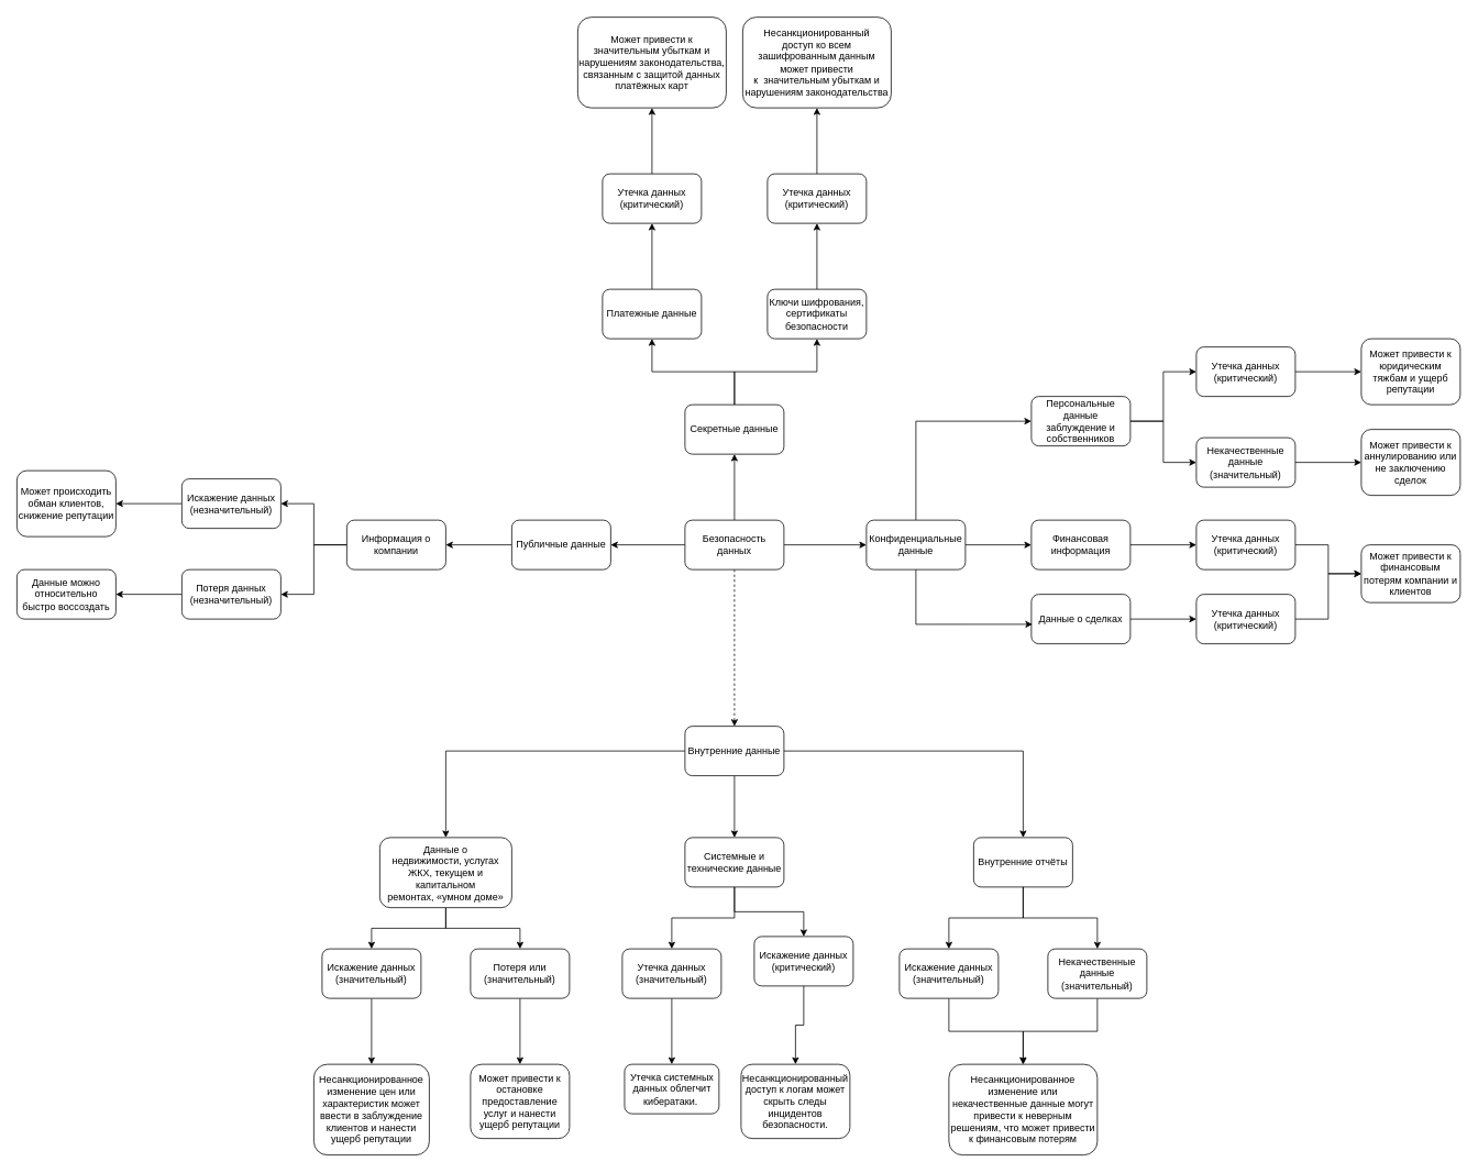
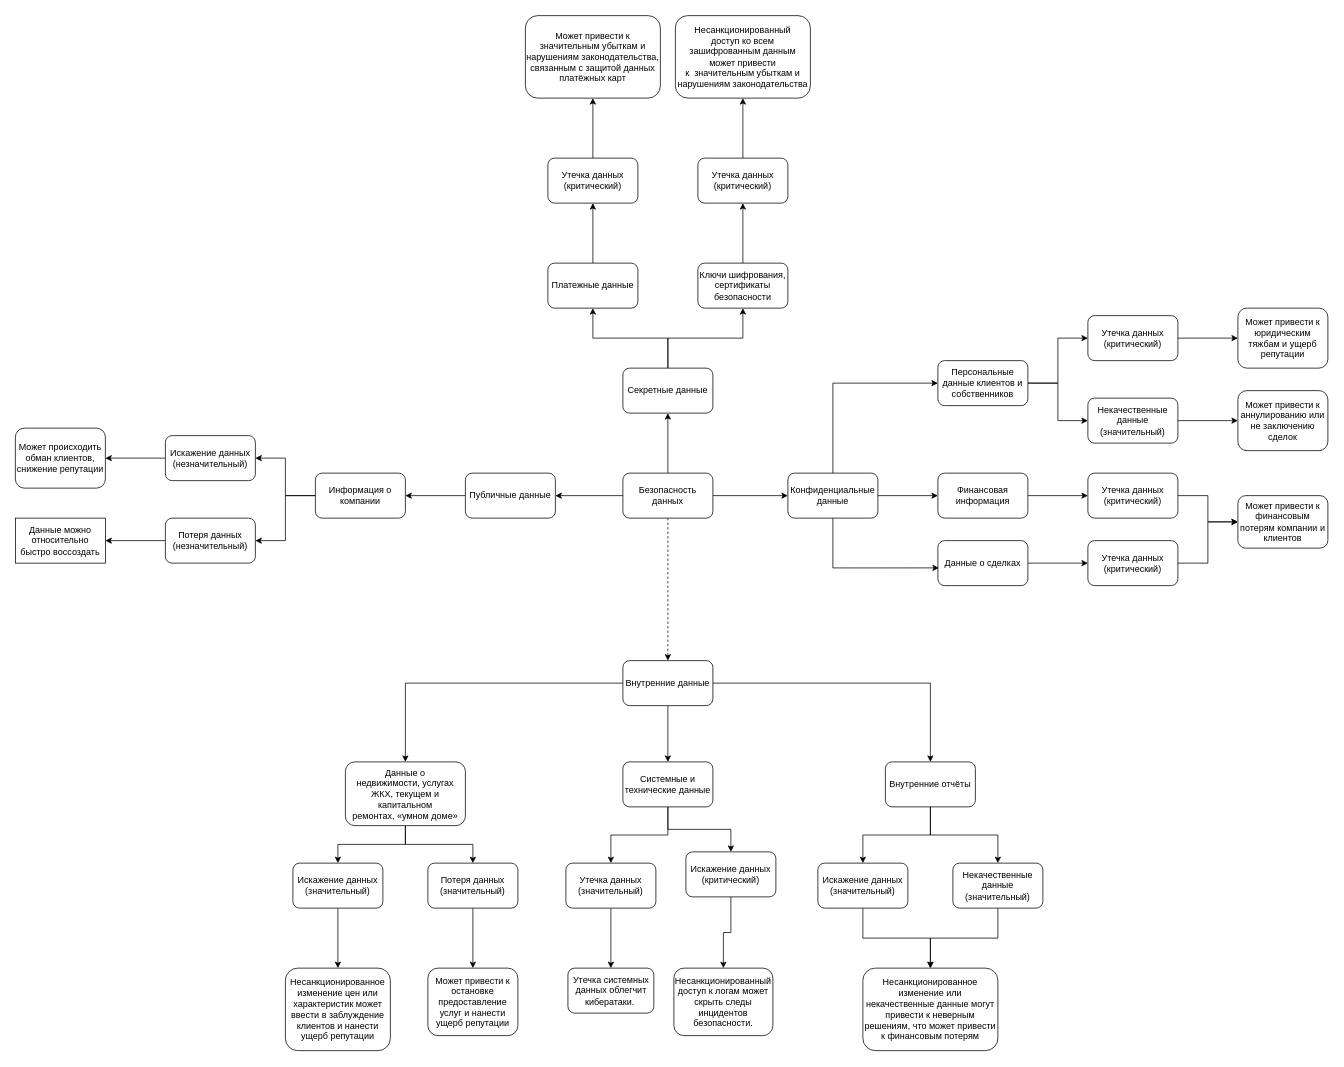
  <mxCell id="0" />
  <mxCell id="1" parent="0" />
  <mxCell id="2" value="" style="edgeStyle=orthogonalEdgeStyle;rounded=0;orthogonalLoop=1;jettySize=auto;html=1;" parent="1" source="6" target="8" edge="1"><mxGeometry relative="1" as="geometry" /></mxCell>
  <mxCell id="3" value="" style="edgeStyle=orthogonalEdgeStyle;rounded=0;orthogonalLoop=1;jettySize=auto;html=1;dashed=1;" parent="1" source="6" target="12" edge="1"><mxGeometry relative="1" as="geometry" /></mxCell>
  <mxCell id="4" value="" style="edgeStyle=orthogonalEdgeStyle;rounded=0;orthogonalLoop=1;jettySize=auto;html=1;" parent="1" source="6" target="15" edge="1"><mxGeometry relative="1" as="geometry" /></mxCell>
  <mxCell id="5" value="" style="edgeStyle=orthogonalEdgeStyle;rounded=0;orthogonalLoop=1;jettySize=auto;html=1;" parent="1" source="6" target="18" edge="1"><mxGeometry relative="1" as="geometry" /></mxCell>
  <mxCell id="6" value="Безопасность данных" style="rounded=1;whiteSpace=wrap;html=1;" parent="1" vertex="1"><mxGeometry x="830" y="630" width="120" height="60" as="geometry" /></mxCell>
  <mxCell id="7" value="" style="edgeStyle=orthogonalEdgeStyle;rounded=0;orthogonalLoop=1;jettySize=auto;html=1;" parent="1" source="8" target="21" edge="1"><mxGeometry relative="1" as="geometry" /></mxCell>
  <mxCell id="8" value="Публичные данные" style="rounded=1;whiteSpace=wrap;html=1;" parent="1" vertex="1"><mxGeometry x="620" y="630" width="120" height="60" as="geometry" /></mxCell>
  <mxCell id="9" value="" style="edgeStyle=orthogonalEdgeStyle;rounded=0;orthogonalLoop=1;jettySize=auto;html=1;" parent="1" source="12" target="30" edge="1"><mxGeometry relative="1" as="geometry" /></mxCell>
  <mxCell id="10" value="" style="edgeStyle=orthogonalEdgeStyle;rounded=0;orthogonalLoop=1;jettySize=auto;html=1;" parent="1" source="12" target="32" edge="1"><mxGeometry relative="1" as="geometry" /></mxCell>
  <mxCell id="11" value="" style="edgeStyle=orthogonalEdgeStyle;rounded=0;orthogonalLoop=1;jettySize=auto;html=1;" parent="1" source="12" target="33" edge="1"><mxGeometry relative="1" as="geometry" /></mxCell>
  <mxCell id="12" value="Внутренние данные" style="rounded=1;whiteSpace=wrap;html=1;" parent="1" vertex="1"><mxGeometry x="830" y="880" width="120" height="60" as="geometry" /></mxCell>
  <mxCell id="13" value="" style="edgeStyle=orthogonalEdgeStyle;rounded=0;orthogonalLoop=1;jettySize=auto;html=1;exitX=0.5;exitY=0;exitDx=0;exitDy=0;entryX=0;entryY=0.5;entryDx=0;entryDy=0;" parent="1" source="15" target="53" edge="1"><mxGeometry relative="1" as="geometry"><Array as="points"><mxPoint x="1110" y="510" /></Array></mxGeometry></mxCell>
  <mxCell id="14" value="" style="edgeStyle=orthogonalEdgeStyle;rounded=0;orthogonalLoop=1;jettySize=auto;html=1;exitX=1;exitY=0.5;exitDx=0;exitDy=0;" parent="1" source="15" target="55" edge="1"><mxGeometry relative="1" as="geometry" /></mxCell>
  <mxCell id="15" value="Конфиденциальные данные" style="rounded=1;whiteSpace=wrap;html=1;" parent="1" vertex="1"><mxGeometry x="1050" y="630" width="120" height="60" as="geometry" /></mxCell>
  <mxCell id="16" value="" style="edgeStyle=orthogonalEdgeStyle;rounded=0;orthogonalLoop=1;jettySize=auto;html=1;" parent="1" source="18" target="66" edge="1"><mxGeometry relative="1" as="geometry" /></mxCell>
  <mxCell id="17" style="edgeStyle=orthogonalEdgeStyle;rounded=0;orthogonalLoop=1;jettySize=auto;html=1;" parent="1" source="18" target="69" edge="1"><mxGeometry relative="1" as="geometry" /></mxCell>
  <mxCell id="18" value="Секретные данные" style="rounded=1;whiteSpace=wrap;html=1;" parent="1" vertex="1"><mxGeometry x="830" y="490" width="120" height="60" as="geometry" /></mxCell>
  <mxCell id="19" value="" style="edgeStyle=orthogonalEdgeStyle;rounded=0;orthogonalLoop=1;jettySize=auto;html=1;" parent="1" source="21" target="23" edge="1"><mxGeometry relative="1" as="geometry" /></mxCell>
  <mxCell id="20" value="" style="edgeStyle=orthogonalEdgeStyle;rounded=0;orthogonalLoop=1;jettySize=auto;html=1;" parent="1" source="21" target="25" edge="1"><mxGeometry relative="1" as="geometry" /></mxCell>
  <mxCell id="21" value="Информация о компании" style="rounded=1;whiteSpace=wrap;html=1;" parent="1" vertex="1"><mxGeometry x="420" y="630" width="120" height="60" as="geometry" /></mxCell>
  <mxCell id="22" value="" style="edgeStyle=orthogonalEdgeStyle;rounded=0;orthogonalLoop=1;jettySize=auto;html=1;" parent="1" source="23" target="27" edge="1"><mxGeometry relative="1" as="geometry" /></mxCell>
  <mxCell id="23" value="Потеря данных&lt;div&gt;(незначительный)&lt;br&gt;&lt;/div&gt;" style="rounded=1;whiteSpace=wrap;html=1;" parent="1" vertex="1"><mxGeometry x="220" y="690" width="120" height="60" as="geometry" /></mxCell>
  <mxCell id="24" value="" style="edgeStyle=orthogonalEdgeStyle;rounded=0;orthogonalLoop=1;jettySize=auto;html=1;" parent="1" source="25" target="26" edge="1"><mxGeometry relative="1" as="geometry" /></mxCell>
  <mxCell id="25" value="Искажение данных&lt;div&gt;(незначительный)&lt;/div&gt;" style="rounded=1;whiteSpace=wrap;html=1;" parent="1" vertex="1"><mxGeometry x="220" y="580" width="120" height="60" as="geometry" /></mxCell>
  <mxCell id="26" value="Может происходить обман клиентов, снижение репутации" style="rounded=1;whiteSpace=wrap;html=1;" parent="1" vertex="1"><mxGeometry x="20" y="570" width="120" height="80" as="geometry" /></mxCell>
- <mxCell id="27" value="&lt;div&gt;Данные можно относительно быстро воссоздать&lt;/div&gt;" style="rounded=1;whiteSpace=wrap;html=1;" parent="1" vertex="1"><mxGeometry x="20" y="690" width="120" height="60" as="geometry" /></mxCell>
+ <mxCell id="27" value="&lt;div&gt;Данные можно относительно быстро воссоздать&lt;/div&gt;" style="whiteSpace=wrap;html=1;rounded=0;" parent="1" vertex="1"><mxGeometry x="20" y="690" width="120" height="60" as="geometry" /></mxCell>
  <mxCell id="28" style="edgeStyle=orthogonalEdgeStyle;rounded=0;orthogonalLoop=1;jettySize=auto;html=1;entryX=0.5;entryY=0;entryDx=0;entryDy=0;" parent="1" source="30" target="35" edge="1"><mxGeometry relative="1" as="geometry" /></mxCell>
  <mxCell id="29" style="edgeStyle=orthogonalEdgeStyle;rounded=0;orthogonalLoop=1;jettySize=auto;html=1;entryX=0.5;entryY=0;entryDx=0;entryDy=0;" parent="1" source="30" target="37" edge="1"><mxGeometry relative="1" as="geometry" /></mxCell>
  <mxCell id="30" value="Данные о недвижимости,&amp;nbsp;услугах ЖКХ,&amp;nbsp;текущем и капитальном ремонтах,&amp;nbsp;«умном доме»" style="rounded=1;whiteSpace=wrap;html=1;" parent="1" vertex="1"><mxGeometry x="460" y="1015" width="160" height="85" as="geometry" /></mxCell>
  <mxCell id="31" style="edgeStyle=orthogonalEdgeStyle;rounded=0;orthogonalLoop=1;jettySize=auto;html=1;entryX=0.5;entryY=0;entryDx=0;entryDy=0;" edge="1" parent="1" source="32" target="81"><mxGeometry relative="1" as="geometry" /></mxCell>
  <mxCell id="32" value="Системные и технические данные" style="rounded=1;whiteSpace=wrap;html=1;" parent="1" vertex="1"><mxGeometry x="830" y="1015" width="120" height="60" as="geometry" /></mxCell>
  <mxCell id="33" value="Внутренние отчёты" style="rounded=1;whiteSpace=wrap;html=1;" parent="1" vertex="1"><mxGeometry x="1180" y="1015" width="120" height="60" as="geometry" /></mxCell>
  <mxCell id="34" value="" style="edgeStyle=orthogonalEdgeStyle;rounded=0;orthogonalLoop=1;jettySize=auto;html=1;" parent="1" source="35" target="38" edge="1"><mxGeometry relative="1" as="geometry" /></mxCell>
  <mxCell id="35" value="Искажение данных&lt;div&gt;(значительный)&lt;/div&gt;" style="rounded=1;whiteSpace=wrap;html=1;" parent="1" vertex="1"><mxGeometry x="390" y="1150" width="120" height="60" as="geometry" /></mxCell>
  <mxCell id="36" value="" style="edgeStyle=orthogonalEdgeStyle;rounded=0;orthogonalLoop=1;jettySize=auto;html=1;" parent="1" source="37" target="39" edge="1"><mxGeometry relative="1" as="geometry" /></mxCell>
- <mxCell id="37" value="Потеря или&lt;div&gt;(значительный)&lt;br&gt;&lt;/div&gt;" style="rounded=1;whiteSpace=wrap;html=1;" parent="1" vertex="1"><mxGeometry x="570" y="1150" width="120" height="60" as="geometry" /></mxCell>
+ <mxCell id="37" value="Потеря данных&lt;div&gt;(значительный)&lt;br&gt;&lt;/div&gt;" style="rounded=1;whiteSpace=wrap;html=1;" parent="1" vertex="1"><mxGeometry x="570" y="1150" width="120" height="60" as="geometry" /></mxCell>
  <mxCell id="38" value="Несанкционированное изменение цен или характеристик может ввести в заблуждение клиентов и нанести ущерб репутации" style="rounded=1;whiteSpace=wrap;html=1;" parent="1" vertex="1"><mxGeometry x="380" y="1290" width="140" height="110" as="geometry" /></mxCell>
  <mxCell id="39" value="&lt;div&gt;Может привести к остановке предоставление услуг и нанести ущерб репутации&lt;br&gt;&lt;/div&gt;" style="rounded=1;whiteSpace=wrap;html=1;" parent="1" vertex="1"><mxGeometry x="570" y="1290" width="120" height="90" as="geometry" /></mxCell>
  <mxCell id="40" style="edgeStyle=orthogonalEdgeStyle;rounded=0;orthogonalLoop=1;jettySize=auto;html=1;entryX=0.5;entryY=0;entryDx=0;entryDy=0;" parent="1" source="32" target="42" edge="1"><mxGeometry relative="1" as="geometry"><mxPoint x="890" y="1100" as="sourcePoint" /></mxGeometry></mxCell>
  <mxCell id="41" value="" style="edgeStyle=orthogonalEdgeStyle;rounded=0;orthogonalLoop=1;jettySize=auto;html=1;" parent="1" source="42" target="43" edge="1"><mxGeometry relative="1" as="geometry" /></mxCell>
  <mxCell id="42" value="Утечка данных&lt;div&gt;(значительный)&lt;/div&gt;" style="rounded=1;whiteSpace=wrap;html=1;" parent="1" vertex="1"><mxGeometry x="754" y="1150" width="120" height="60" as="geometry" /></mxCell>
  <mxCell id="43" value="Утечка системных данных облегчит кибератаки.&amp;nbsp;" style="rounded=1;whiteSpace=wrap;html=1;" parent="1" vertex="1"><mxGeometry x="756.73" y="1290" width="114.55" height="60" as="geometry" /></mxCell>
  <mxCell id="44" style="edgeStyle=orthogonalEdgeStyle;rounded=0;orthogonalLoop=1;jettySize=auto;html=1;entryX=0.5;entryY=0;entryDx=0;entryDy=0;exitX=0.5;exitY=1;exitDx=0;exitDy=0;" parent="1" source="33" target="47" edge="1"><mxGeometry relative="1" as="geometry"><mxPoint x="1240" y="1075" as="sourcePoint" /></mxGeometry></mxCell>
  <mxCell id="45" style="edgeStyle=orthogonalEdgeStyle;rounded=0;orthogonalLoop=1;jettySize=auto;html=1;entryX=0.5;entryY=0;entryDx=0;entryDy=0;" parent="1" source="33" target="49" edge="1"><mxGeometry relative="1" as="geometry"><mxPoint x="1240" y="1075" as="sourcePoint" /></mxGeometry></mxCell>
  <mxCell id="46" value="" style="edgeStyle=orthogonalEdgeStyle;rounded=0;orthogonalLoop=1;jettySize=auto;html=1;" parent="1" source="47" target="50" edge="1"><mxGeometry relative="1" as="geometry" /></mxCell>
  <mxCell id="47" value="Искажение данных&lt;div&gt;(значительный)&lt;/div&gt;" style="rounded=1;whiteSpace=wrap;html=1;" parent="1" vertex="1"><mxGeometry x="1090" y="1150" width="120" height="60" as="geometry" /></mxCell>
  <mxCell id="48" value="" style="edgeStyle=orthogonalEdgeStyle;rounded=0;orthogonalLoop=1;jettySize=auto;html=1;entryX=0.5;entryY=0;entryDx=0;entryDy=0;" parent="1" source="49" target="50" edge="1"><mxGeometry relative="1" as="geometry" /></mxCell>
  <mxCell id="49" value="&lt;div&gt;&lt;div&gt;Некачественные данные&lt;/div&gt;&lt;div&gt;(значительный)&lt;/div&gt;&lt;/div&gt;" style="rounded=1;whiteSpace=wrap;html=1;" parent="1" vertex="1"><mxGeometry x="1270" y="1150" width="120" height="60" as="geometry" /></mxCell>
  <mxCell id="50" value="Несанкционированное изменение или некачественные данные могут привести к неверным решениям, что может привести к финансовым потерям" style="rounded=1;whiteSpace=wrap;html=1;" parent="1" vertex="1"><mxGeometry x="1150" y="1290" width="180" height="110" as="geometry" /></mxCell>
  <mxCell id="51" value="" style="edgeStyle=orthogonalEdgeStyle;rounded=0;orthogonalLoop=1;jettySize=auto;html=1;" parent="1" source="53" target="57" edge="1"><mxGeometry relative="1" as="geometry" /></mxCell>
  <mxCell id="52" style="edgeStyle=orthogonalEdgeStyle;rounded=0;orthogonalLoop=1;jettySize=auto;html=1;entryX=0;entryY=0.5;entryDx=0;entryDy=0;" parent="1" source="53" target="59" edge="1"><mxGeometry relative="1" as="geometry" /></mxCell>
- <mxCell id="53" value="&lt;span style=&quot;background-color: rgb(255, 255, 255);&quot;&gt;Персональные данные заблуждение и собственников&lt;/span&gt;" style="rounded=1;whiteSpace=wrap;html=1;" parent="1" vertex="1"><mxGeometry x="1250" y="480" width="120" height="60" as="geometry" /></mxCell>
+ <mxCell id="53" value="&lt;span style=&quot;background-color: rgb(255, 255, 255);&quot;&gt;Персональные данные клиентов и собственников&lt;/span&gt;" style="rounded=1;whiteSpace=wrap;html=1;" parent="1" vertex="1"><mxGeometry x="1250" y="480" width="120" height="60" as="geometry" /></mxCell>
  <mxCell id="54" style="edgeStyle=orthogonalEdgeStyle;rounded=0;orthogonalLoop=1;jettySize=auto;html=1;entryX=0;entryY=0.5;entryDx=0;entryDy=0;" parent="1" source="55" target="63" edge="1"><mxGeometry relative="1" as="geometry" /></mxCell>
  <mxCell id="55" value="Финансовая информация" style="rounded=1;whiteSpace=wrap;html=1;" parent="1" vertex="1"><mxGeometry x="1250" y="630" width="120" height="60" as="geometry" /></mxCell>
  <mxCell id="56" value="" style="edgeStyle=orthogonalEdgeStyle;rounded=0;orthogonalLoop=1;jettySize=auto;html=1;" parent="1" source="57" target="61" edge="1"><mxGeometry relative="1" as="geometry" /></mxCell>
  <mxCell id="57" value="&lt;div&gt;Некачественные данные&lt;/div&gt;&lt;div&gt;(значительный)&lt;/div&gt;" style="rounded=1;whiteSpace=wrap;html=1;" parent="1" vertex="1"><mxGeometry x="1450" y="530" width="120" height="60" as="geometry" /></mxCell>
  <mxCell id="58" value="" style="edgeStyle=orthogonalEdgeStyle;rounded=0;orthogonalLoop=1;jettySize=auto;html=1;" parent="1" source="59" target="60" edge="1"><mxGeometry relative="1" as="geometry" /></mxCell>
  <mxCell id="59" value="Утечка данных&lt;div&gt;(критический)&lt;/div&gt;" style="rounded=1;whiteSpace=wrap;html=1;" parent="1" vertex="1"><mxGeometry x="1450" y="420" width="120" height="60" as="geometry" /></mxCell>
  <mxCell id="60" value="Может привести к юридическим тяжбам и ущерб репутации" style="rounded=1;whiteSpace=wrap;html=1;" parent="1" vertex="1"><mxGeometry x="1650" y="410" width="120" height="80" as="geometry" /></mxCell>
  <mxCell id="61" value="&lt;div&gt;Может привести к аннулированию или не заключению сделок&lt;/div&gt;" style="rounded=1;whiteSpace=wrap;html=1;" parent="1" vertex="1"><mxGeometry x="1650" y="520" width="120" height="80" as="geometry" /></mxCell>
  <mxCell id="62" value="" style="edgeStyle=orthogonalEdgeStyle;rounded=0;orthogonalLoop=1;jettySize=auto;html=1;" parent="1" source="63" target="64" edge="1"><mxGeometry relative="1" as="geometry" /></mxCell>
  <mxCell id="63" value="Утечка данных&lt;div&gt;(критический)&lt;/div&gt;" style="rounded=1;whiteSpace=wrap;html=1;" parent="1" vertex="1"><mxGeometry x="1450" y="630" width="120" height="60" as="geometry" /></mxCell>
  <mxCell id="64" value="Может привести&amp;nbsp;к финансовым потерям компании и клиентов" style="rounded=1;whiteSpace=wrap;html=1;" parent="1" vertex="1"><mxGeometry x="1650" y="660" width="120" height="70" as="geometry" /></mxCell>
  <mxCell id="65" value="" style="edgeStyle=orthogonalEdgeStyle;rounded=0;orthogonalLoop=1;jettySize=auto;html=1;" parent="1" source="66" target="77" edge="1"><mxGeometry relative="1" as="geometry" /></mxCell>
  <mxCell id="66" value="&lt;span style=&quot;background-color: rgb(255, 255, 255);&quot;&gt;Платежные данные&lt;/span&gt;" style="rounded=1;whiteSpace=wrap;html=1;" parent="1" vertex="1"><mxGeometry x="730" y="350" width="120" height="60" as="geometry" /></mxCell>
  <mxCell id="67" value="Может привести к значительным убыткам и нарушениям законодательства, связанным с защитой данных платёжных карт" style="rounded=1;whiteSpace=wrap;html=1;" parent="1" vertex="1"><mxGeometry x="700" y="20" width="180" height="110" as="geometry" /></mxCell>
  <mxCell id="68" value="" style="edgeStyle=orthogonalEdgeStyle;rounded=0;orthogonalLoop=1;jettySize=auto;html=1;" parent="1" source="69" target="79" edge="1"><mxGeometry relative="1" as="geometry" /></mxCell>
  <mxCell id="69" value="&lt;span style=&quot;background-color: rgb(255, 255, 255);&quot;&gt;Ключи шифрования, сертификаты безопасности&lt;/span&gt;" style="rounded=1;whiteSpace=wrap;html=1;" parent="1" vertex="1"><mxGeometry x="930" y="350" width="120" height="60" as="geometry" /></mxCell>
  <mxCell id="70" value="Несанкционированный доступ&amp;nbsp;ко всем зашифрованным данным может привести к&amp;nbsp;&amp;nbsp;значительным убыткам и нарушениям законодательства" style="rounded=1;whiteSpace=wrap;html=1;" parent="1" vertex="1"><mxGeometry x="900" y="20" width="180" height="110" as="geometry" /></mxCell>
  <mxCell id="71" style="edgeStyle=orthogonalEdgeStyle;rounded=0;orthogonalLoop=1;jettySize=auto;html=1;entryX=0;entryY=0.5;entryDx=0;entryDy=0;" parent="1" source="72" target="74" edge="1"><mxGeometry relative="1" as="geometry" /></mxCell>
  <mxCell id="72" value="Данные о сделках" style="rounded=1;whiteSpace=wrap;html=1;" parent="1" vertex="1"><mxGeometry x="1250" y="720" width="120" height="60" as="geometry" /></mxCell>
  <mxCell id="73" value="" style="edgeStyle=orthogonalEdgeStyle;rounded=0;orthogonalLoop=1;jettySize=auto;html=1;entryX=0;entryY=0.5;entryDx=0;entryDy=0;" parent="1" source="74" target="64" edge="1"><mxGeometry relative="1" as="geometry"><mxPoint x="1650" y="750" as="targetPoint" /></mxGeometry></mxCell>
  <mxCell id="74" value="Утечка данных&lt;div&gt;(критический)&lt;/div&gt;" style="rounded=1;whiteSpace=wrap;html=1;" parent="1" vertex="1"><mxGeometry x="1450" y="720" width="120" height="60" as="geometry" /></mxCell>
  <mxCell id="75" style="edgeStyle=orthogonalEdgeStyle;rounded=0;orthogonalLoop=1;jettySize=auto;html=1;entryX=0.011;entryY=0.606;entryDx=0;entryDy=0;entryPerimeter=0;" parent="1" source="15" target="72" edge="1"><mxGeometry relative="1" as="geometry"><Array as="points"><mxPoint x="1110" y="756" /><mxPoint x="1251" y="756" /></Array></mxGeometry></mxCell>
  <mxCell id="76" value="" style="edgeStyle=orthogonalEdgeStyle;rounded=0;orthogonalLoop=1;jettySize=auto;html=1;" parent="1" source="77" target="67" edge="1"><mxGeometry relative="1" as="geometry" /></mxCell>
  <mxCell id="77" value="Утечка данных&lt;div&gt;(критический)&lt;/div&gt;" style="rounded=1;whiteSpace=wrap;html=1;" parent="1" vertex="1"><mxGeometry x="730" y="210" width="120" height="60" as="geometry" /></mxCell>
  <mxCell id="78" value="" style="edgeStyle=orthogonalEdgeStyle;rounded=0;orthogonalLoop=1;jettySize=auto;html=1;" parent="1" source="79" target="70" edge="1"><mxGeometry relative="1" as="geometry"><mxPoint x="990" y="130" as="targetPoint" /></mxGeometry></mxCell>
  <mxCell id="79" value="Утечка данных&lt;div&gt;(критический)&lt;/div&gt;" style="rounded=1;whiteSpace=wrap;html=1;" parent="1" vertex="1"><mxGeometry x="930" y="210" width="120" height="60" as="geometry" /></mxCell>
  <mxCell id="80" value="" style="edgeStyle=orthogonalEdgeStyle;rounded=0;orthogonalLoop=1;jettySize=auto;html=1;" edge="1" parent="1" source="81" target="82"><mxGeometry relative="1" as="geometry" /></mxCell>
  <mxCell id="81" value="Искажение данных&lt;div&gt;(критический)&lt;/div&gt;" style="rounded=1;whiteSpace=wrap;html=1;" vertex="1" parent="1"><mxGeometry x="914" y="1135" width="120" height="60" as="geometry" /></mxCell>
  <mxCell id="82" value="Несанкционированный доступ к логам может скрыть следы инцидентов безопасности." style="rounded=1;whiteSpace=wrap;html=1;" vertex="1" parent="1"><mxGeometry x="898" y="1290" width="132" height="90" as="geometry" /></mxCell>
